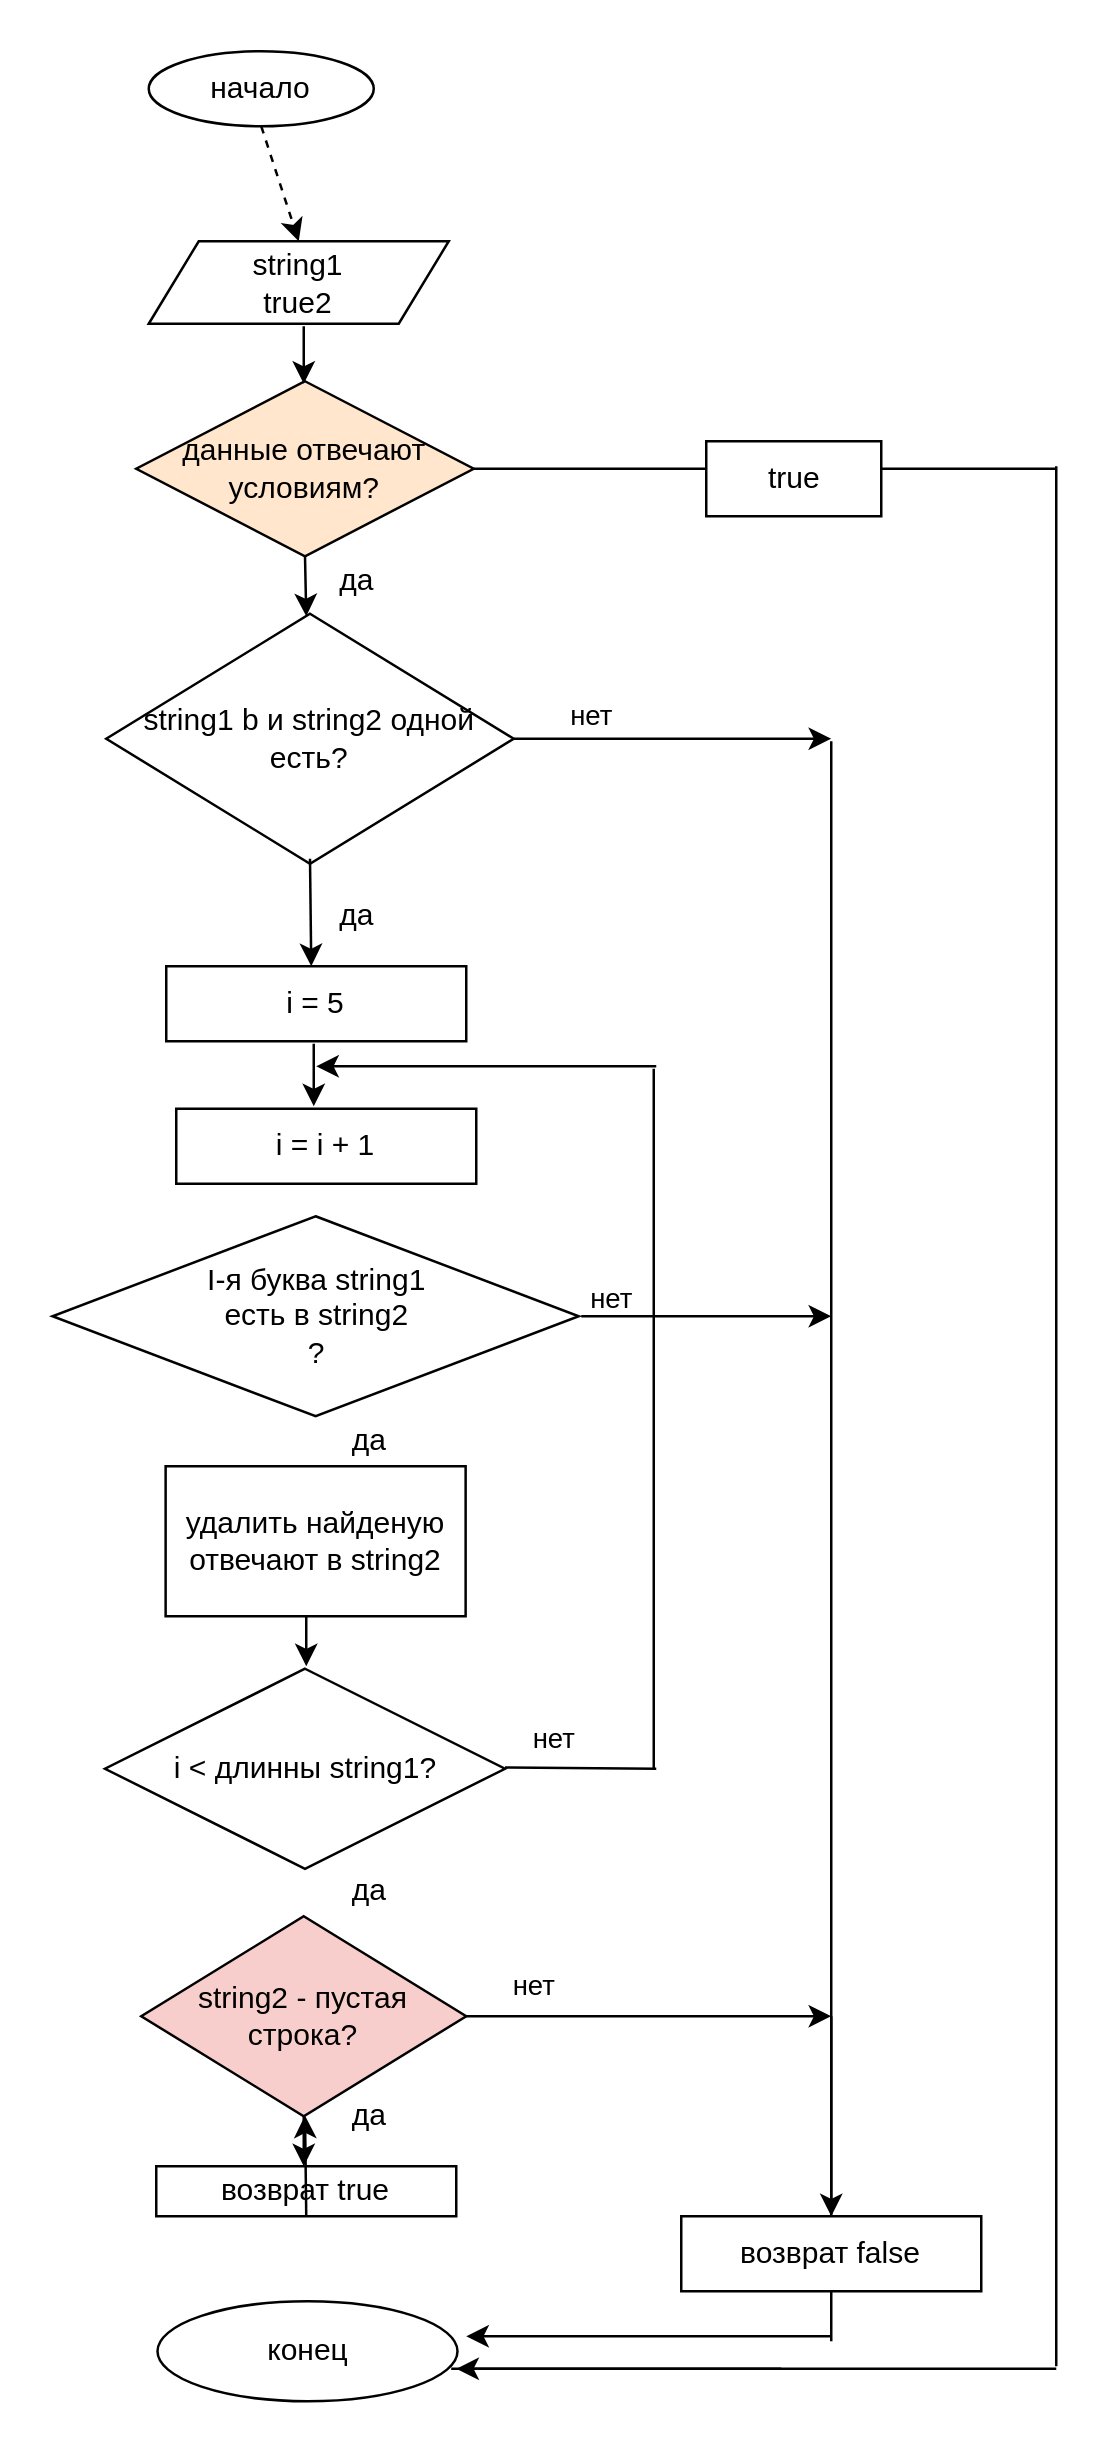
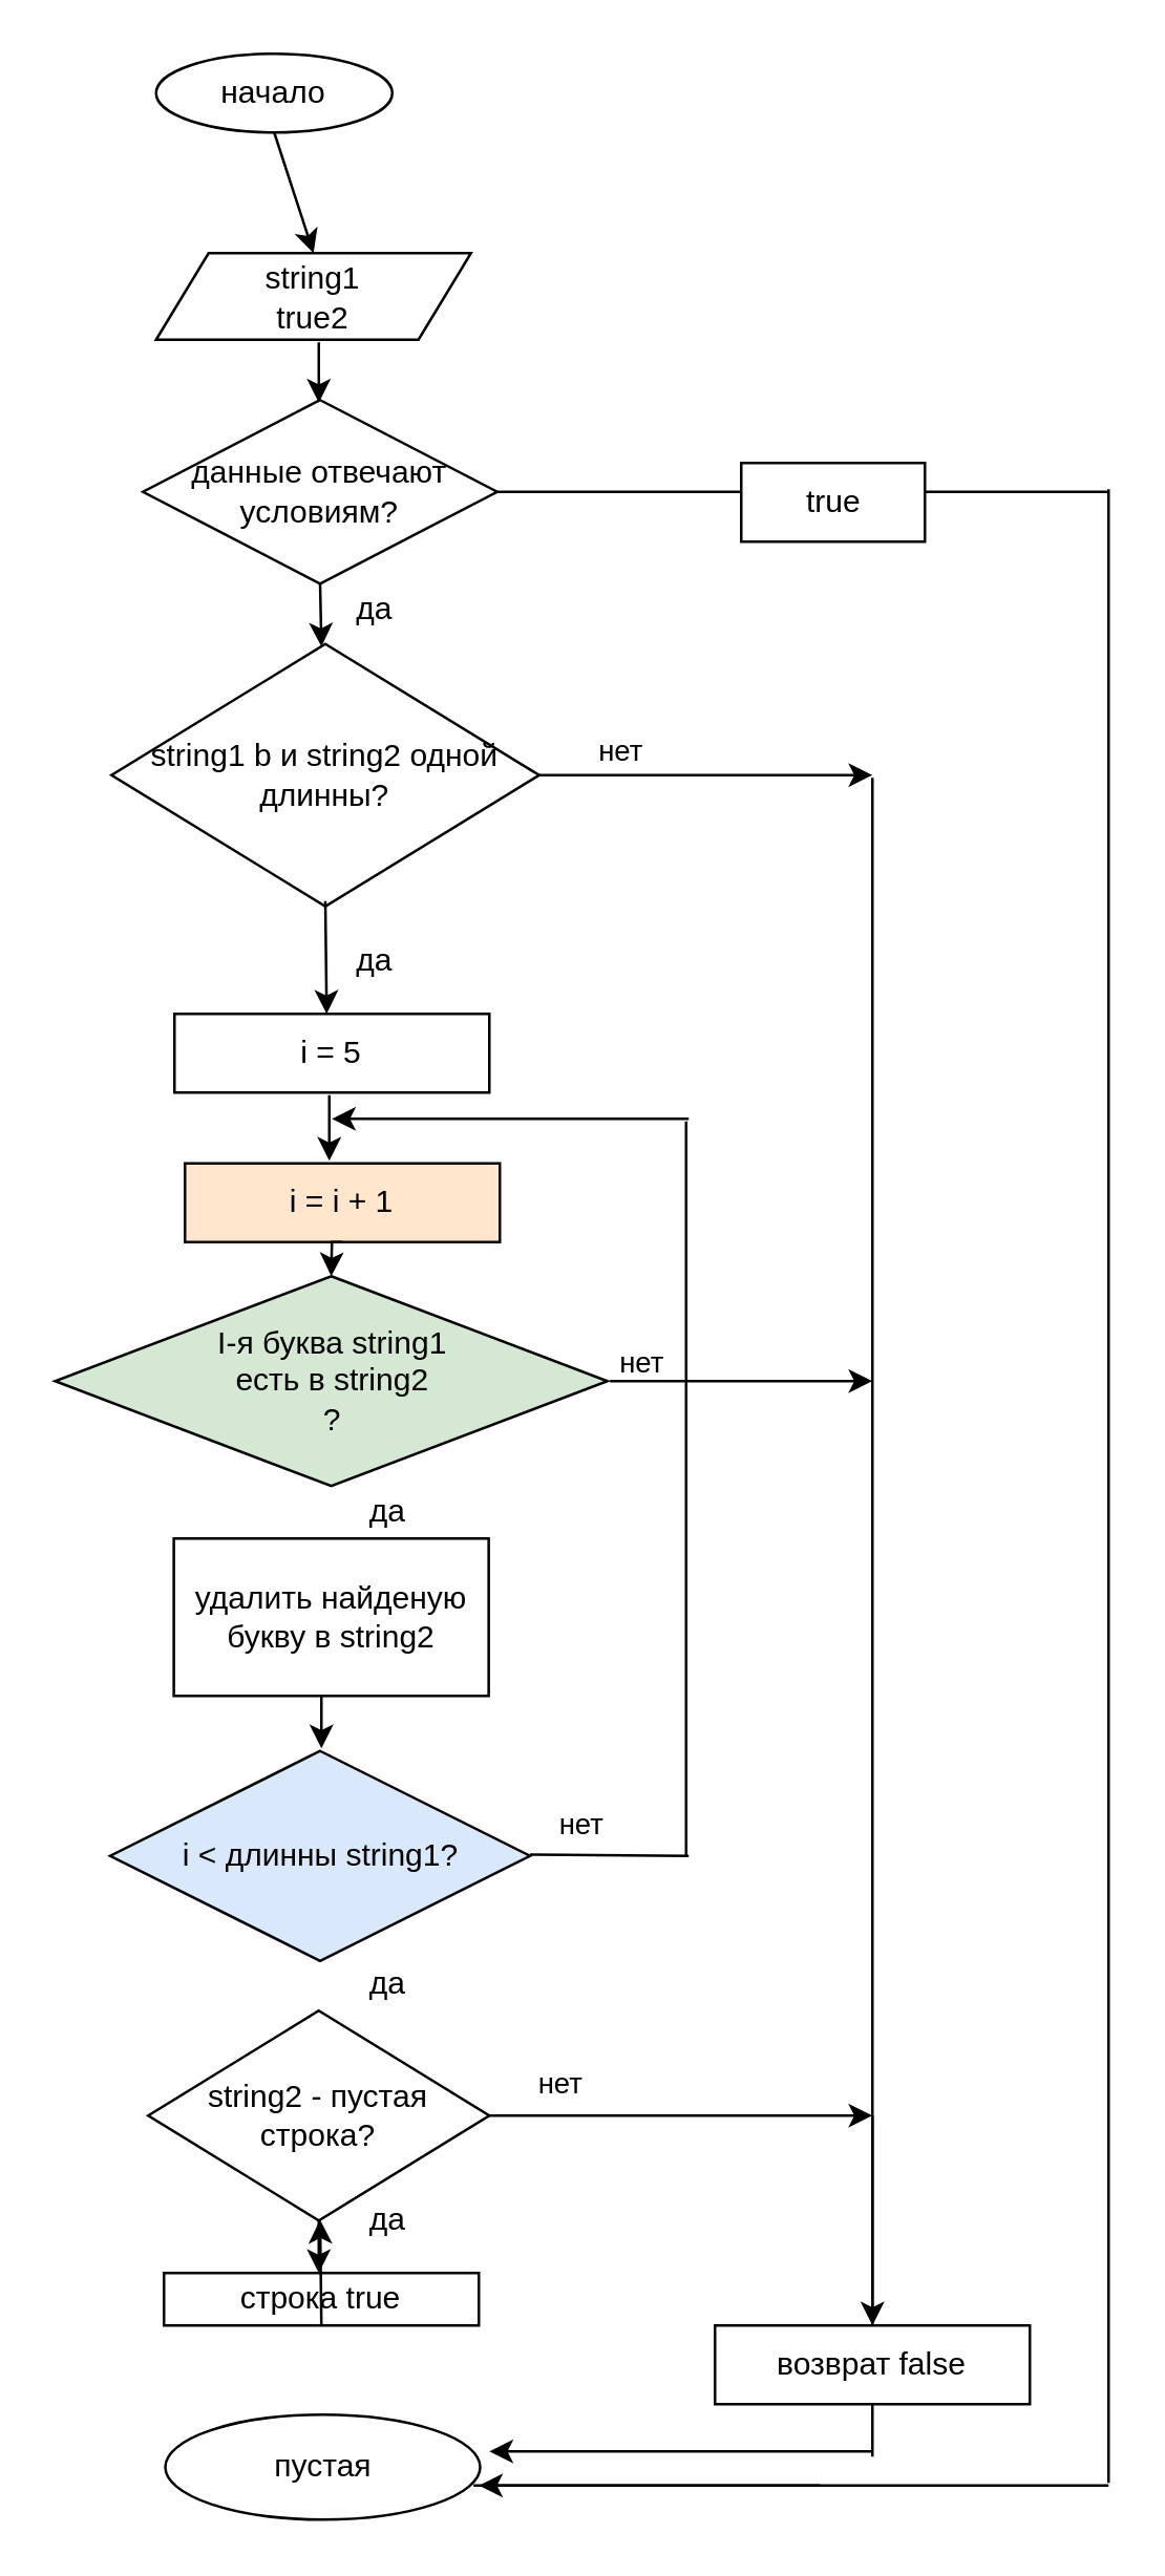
  <mxCell id="0" />
  <mxCell id="1" parent="0" />
  <mxCell id="2" value="&lt;div&gt;string1&lt;/div&gt;&lt;div&gt;true2&lt;br&gt;&lt;/div&gt;" style="shape=parallelogram;perimeter=parallelogramPerimeter;whiteSpace=wrap;html=1;fixedSize=1;" vertex="1" parent="1"><mxGeometry x="59" y="96" width="120" height="33" as="geometry" /></mxCell>
  <mxCell id="3" value="начало" style="ellipse;whiteSpace=wrap;html=1;" vertex="1" parent="1"><mxGeometry x="59" y="20" width="90" height="30" as="geometry" /></mxCell>
- <mxCell id="4" value="данные отвечают условиям?" style="rhombus;whiteSpace=wrap;html=1;fillColor=#ffe6cc;" vertex="1" parent="1"><mxGeometry x="54" y="152" width="135" height="70" as="geometry" /></mxCell>
+ <mxCell id="4" value="данные отвечают условиям?" style="rhombus;whiteSpace=wrap;html=1;" vertex="1" parent="1"><mxGeometry x="54" y="152" width="135" height="70" as="geometry" /></mxCell>
  <mxCell id="5" value="" style="endArrow=classic;html=1;rounded=0;exitX=0.5;exitY=1;exitDx=0;exitDy=0;" edge="1" parent="1" source="4"><mxGeometry width="50" height="50" relative="1" as="geometry"><mxPoint x="121.5" y="236" as="sourcePoint" /><mxPoint x="122" y="246" as="targetPoint" /></mxGeometry></mxCell>
- <mxCell id="6" value="string1 b и string2 одной есть?" style="rhombus;whiteSpace=wrap;html=1;" vertex="1" parent="1"><mxGeometry x="42" y="245" width="163" height="100" as="geometry" /></mxCell>
- <mxCell id="7" value="i &amp;lt; длинны string1?" style="rhombus;whiteSpace=wrap;html=1;" vertex="1" parent="1"><mxGeometry x="41.5" y="667" width="160" height="80" as="geometry" /></mxCell>
+ <mxCell id="6" value="string1 b и string2 одной длинны?" style="rhombus;whiteSpace=wrap;html=1;" vertex="1" parent="1"><mxGeometry x="42" y="245" width="163" height="100" as="geometry" /></mxCell>
+ <mxCell id="7" value="i &amp;lt; длинны string1?" style="rhombus;whiteSpace=wrap;html=1;fillColor=#dae8fc;" vertex="1" parent="1"><mxGeometry x="41.5" y="667" width="160" height="80" as="geometry" /></mxCell>
  <mxCell id="8" value="" style="endArrow=classic;html=1;rounded=0;" edge="1" parent="1"><mxGeometry width="50" height="50" relative="1" as="geometry"><mxPoint x="123.5" y="343" as="sourcePoint" /><mxPoint x="124" y="386" as="targetPoint" /></mxGeometry></mxCell>
- <mxCell id="9" value="&lt;div&gt;I-я буква string1&lt;/div&gt;&lt;div&gt;есть в string2&lt;br&gt;&lt;/div&gt;?" style="rhombus;whiteSpace=wrap;html=1;" vertex="1" parent="1"><mxGeometry x="20.5" y="486" width="210.5" height="80" as="geometry" /></mxCell>
- <mxCell id="10" value="удалить найденую отвечают в string2" style="rounded=0;whiteSpace=wrap;html=1;" vertex="1" parent="1"><mxGeometry x="65.75" y="586" width="120" height="60" as="geometry" /></mxCell>
+ <mxCell id="9" value="&lt;div&gt;I-я буква string1&lt;/div&gt;&lt;div&gt;есть в string2&lt;br&gt;&lt;/div&gt;?" style="rhombus;whiteSpace=wrap;html=1;fillColor=#d5e8d4;" vertex="1" parent="1"><mxGeometry x="20.5" y="486" width="210.5" height="80" as="geometry" /></mxCell>
+ <mxCell id="10" value="удалить найденую букву в string2" style="rounded=0;whiteSpace=wrap;html=1;" vertex="1" parent="1"><mxGeometry x="65.75" y="586" width="120" height="60" as="geometry" /></mxCell>
  <mxCell id="11" value="i = 5" style="rounded=0;whiteSpace=wrap;html=1;" vertex="1" parent="1"><mxGeometry x="66" y="386" width="120" height="30" as="geometry" /></mxCell>
- <mxCell id="12" value="i = i + 1" style="rounded=0;whiteSpace=wrap;html=1;" vertex="1" parent="1"><mxGeometry x="70" y="443" width="120" height="30" as="geometry" /></mxCell>
+ <mxCell id="12" value="i = i + 1" style="rounded=0;whiteSpace=wrap;html=1;fillColor=#ffe6cc;" vertex="1" parent="1"><mxGeometry x="70" y="443" width="120" height="30" as="geometry" /></mxCell>
  <mxCell id="13" value="" style="endArrow=classic;html=1;rounded=0;" edge="1" parent="1"><mxGeometry width="50" height="50" relative="1" as="geometry"><mxPoint x="125" y="417" as="sourcePoint" /><mxPoint x="125" y="442" as="targetPoint" /></mxGeometry></mxCell>
+ <mxCell id="14" value="" style="endArrow=classic;html=1;rounded=0;exitX=0.5;exitY=1;exitDx=0;exitDy=0;entryX=0.5;entryY=0;entryDx=0;entryDy=0;" edge="1" parent="1" source="12" target="9"><mxGeometry width="50" height="50" relative="1" as="geometry"><mxPoint x="-48" y="406" as="sourcePoint" /><mxPoint x="2" y="356" as="targetPoint" /><Array as="points"><mxPoint x="126" y="473" /></Array></mxGeometry></mxCell>
  <mxCell id="15" value="" style="endArrow=classic;html=1;rounded=0;" edge="1" parent="1"><mxGeometry width="50" height="50" relative="1" as="geometry"><mxPoint x="122" y="646" as="sourcePoint" /><mxPoint x="122" y="666" as="targetPoint" /></mxGeometry></mxCell>
  <mxCell id="16" value="" style="endArrow=none;html=1;rounded=0;" edge="1" parent="1"><mxGeometry width="50" height="50" relative="1" as="geometry"><mxPoint x="261" y="707" as="sourcePoint" /><mxPoint x="261" y="427" as="targetPoint" /></mxGeometry></mxCell>
  <mxCell id="17" value="" style="endArrow=none;html=1;rounded=0;" edge="1" parent="1"><mxGeometry width="50" height="50" relative="1" as="geometry"><mxPoint x="201.5" y="706.5" as="sourcePoint" /><mxPoint x="262" y="707" as="targetPoint" /></mxGeometry></mxCell>
  <mxCell id="18" value="" style="endArrow=classic;html=1;rounded=0;entryX=0.933;entryY=0;entryDx=0;entryDy=0;entryPerimeter=0;" edge="1" parent="1"><mxGeometry width="50" height="50" relative="1" as="geometry"><mxPoint x="262" y="426" as="sourcePoint" /><mxPoint x="125.97" y="426" as="targetPoint" /></mxGeometry></mxCell>
- <mxCell id="19" value="&lt;div&gt;string2 - пустая&lt;/div&gt;&lt;div&gt;строка?&lt;br&gt;&lt;/div&gt;" style="rhombus;whiteSpace=wrap;html=1;fillColor=#f8cecc;" vertex="1" parent="1"><mxGeometry x="56" y="766" width="130" height="80" as="geometry" /></mxCell>
+ <mxCell id="19" value="&lt;div&gt;string2 - пустая&lt;/div&gt;&lt;div&gt;строка?&lt;br&gt;&lt;/div&gt;" style="rhombus;whiteSpace=wrap;html=1;" vertex="1" parent="1"><mxGeometry x="56" y="766" width="130" height="80" as="geometry" /></mxCell>
  <mxCell id="20" value="" style="endArrow=classic;html=1;rounded=0;exitX=1;exitY=0.5;exitDx=0;exitDy=0;" edge="1" parent="1" source="19"><mxGeometry width="50" height="50" relative="1" as="geometry"><mxPoint x="192" y="806" as="sourcePoint" /><mxPoint x="332" y="806" as="targetPoint" /></mxGeometry></mxCell>
  <mxCell id="21" value="" style="endArrow=none;html=1;rounded=0;exitX=1;exitY=0.5;exitDx=0;exitDy=0;" edge="1" parent="1"><mxGeometry width="50" height="50" relative="1" as="geometry"><mxPoint x="189" y="187" as="sourcePoint" /><mxPoint x="422" y="187" as="targetPoint" /></mxGeometry></mxCell>
  <mxCell id="22" value="" style="endArrow=none;html=1;rounded=0;" edge="1" parent="1"><mxGeometry width="50" height="50" relative="1" as="geometry"><mxPoint x="332" y="936" as="sourcePoint" /><mxPoint x="332" y="296" as="targetPoint" /></mxGeometry></mxCell>
  <mxCell id="23" value="" style="endArrow=classic;html=1;rounded=0;" edge="1" parent="1"><mxGeometry width="50" height="50" relative="1" as="geometry"><mxPoint x="232" y="526" as="sourcePoint" /><mxPoint x="332" y="526" as="targetPoint" /></mxGeometry></mxCell>
  <mxCell id="24" value="" style="endArrow=classic;html=1;rounded=0;exitX=1;exitY=0.5;exitDx=0;exitDy=0;" edge="1" parent="1" source="6"><mxGeometry width="50" height="50" relative="1" as="geometry"><mxPoint x="242" y="316" as="sourcePoint" /><mxPoint x="332" y="295" as="targetPoint" /></mxGeometry></mxCell>
  <mxCell id="25" value="нет" style="edgeLabel;html=1;align=center;verticalAlign=middle;resizable=0;points=[];" vertex="1" connectable="0" parent="24"><mxGeometry x="-0.528" y="-3" relative="1" as="geometry"><mxPoint y="-13" as="offset" /></mxGeometry></mxCell>
  <mxCell id="26" value="нет" style="edgeLabel;html=1;align=center;verticalAlign=middle;resizable=0;points=[];" vertex="1" connectable="0" parent="1"><mxGeometry x="282" y="401" as="geometry"><mxPoint x="-39" y="117" as="offset" /></mxGeometry></mxCell>
  <mxCell id="27" value="нет" style="edgeLabel;html=1;align=center;verticalAlign=middle;resizable=0;points=[];" vertex="1" connectable="0" parent="1"><mxGeometry x="242" y="406" as="geometry"><mxPoint x="-22" y="288" as="offset" /></mxGeometry></mxCell>
  <mxCell id="28" value="нет" style="edgeLabel;html=1;align=center;verticalAlign=middle;resizable=0;points=[];" vertex="1" connectable="0" parent="1"><mxGeometry x="186" y="506" as="geometry"><mxPoint x="26" y="287" as="offset" /></mxGeometry></mxCell>
- <mxCell id="29" value="возврат true" style="rounded=0;whiteSpace=wrap;html=1;" vertex="1" parent="1"><mxGeometry x="62" y="866" width="120" height="20" as="geometry" /></mxCell>
+ <mxCell id="29" value="строка true" style="rounded=0;whiteSpace=wrap;html=1;" vertex="1" parent="1"><mxGeometry x="62" y="866" width="120" height="20" as="geometry" /></mxCell>
  <mxCell id="30" value="возврат false" style="rounded=0;whiteSpace=wrap;html=1;" vertex="1" parent="1"><mxGeometry x="272" y="886" width="120" height="30" as="geometry" /></mxCell>
- <mxCell id="31" value="конец" style="ellipse;whiteSpace=wrap;html=1;" vertex="1" parent="1"><mxGeometry x="62.5" y="920" width="120" height="40" as="geometry" /></mxCell>
+ <mxCell id="31" value="пустая" style="ellipse;whiteSpace=wrap;html=1;" vertex="1" parent="1"><mxGeometry x="62.5" y="920" width="120" height="40" as="geometry" /></mxCell>
  <mxCell id="32" value="" style="endArrow=classic;html=1;rounded=0;exitX=0.5;exitY=1;exitDx=0;exitDy=0;" edge="1" parent="1" source="29" target="19"><mxGeometry width="50" height="50" relative="1" as="geometry"><mxPoint x="122" y="892" as="sourcePoint" /><mxPoint x="198" y="872" as="targetPoint" /></mxGeometry></mxCell>
  <mxCell id="33" value="" style="endArrow=classic;html=1;rounded=0;exitX=0.5;exitY=1;exitDx=0;exitDy=0;" edge="1" parent="1" source="19"><mxGeometry width="50" height="50" relative="1" as="geometry"><mxPoint x="142" y="926" as="sourcePoint" /><mxPoint x="121" y="866" as="targetPoint" /></mxGeometry></mxCell>
  <mxCell id="34" value="" style="endArrow=classic;html=1;rounded=0;entryX=1.029;entryY=0.35;entryDx=0;entryDy=0;entryPerimeter=0;" edge="1" parent="1" target="31"><mxGeometry width="50" height="50" relative="1" as="geometry"><mxPoint x="332" y="934" as="sourcePoint" /><mxPoint x="192" y="876" as="targetPoint" /></mxGeometry></mxCell>
  <mxCell id="35" value="" style="endArrow=classic;html=1;rounded=0;entryX=0.5;entryY=0;entryDx=0;entryDy=0;" edge="1" parent="1" target="30"><mxGeometry width="50" height="50" relative="1" as="geometry"><mxPoint x="332" y="806" as="sourcePoint" /><mxPoint x="212" y="856" as="targetPoint" /></mxGeometry></mxCell>
  <mxCell id="36" value="" style="endArrow=none;html=1;rounded=0;" edge="1" parent="1"><mxGeometry width="50" height="50" relative="1" as="geometry"><mxPoint x="422" y="946" as="sourcePoint" /><mxPoint x="422" y="186" as="targetPoint" /></mxGeometry></mxCell>
  <mxCell id="37" value="" style="endArrow=none;html=1;rounded=0;exitX=0.979;exitY=0.7;exitDx=0;exitDy=0;exitPerimeter=0;" edge="1" parent="1"><mxGeometry width="50" height="50" relative="1" as="geometry"><mxPoint x="179.98" y="947" as="sourcePoint" /><mxPoint x="422" y="947" as="targetPoint" /></mxGeometry></mxCell>
  <mxCell id="38" value="" style="endArrow=classic;html=1;rounded=0;" edge="1" parent="1"><mxGeometry width="50" height="50" relative="1" as="geometry"><mxPoint x="312" y="947" as="sourcePoint" /><mxPoint x="182" y="947" as="targetPoint" /></mxGeometry></mxCell>
  <mxCell id="39" value="" style="rounded=0;whiteSpace=wrap;html=1;" vertex="1" parent="1"><mxGeometry x="282" y="176" width="70" height="30" as="geometry" /></mxCell>
  <mxCell id="40" value="true" style="text;html=1;align=center;verticalAlign=middle;resizable=0;points=[];autosize=1;strokeColor=none;fillColor=none;" vertex="1" parent="1"><mxGeometry x="297" y="181" width="40" height="20" as="geometry" /></mxCell>
- <mxCell id="41" value="" style="endArrow=classic;html=1;rounded=0;exitX=0.5;exitY=1;exitDx=0;exitDy=0;entryX=0.5;entryY=0;entryDx=0;entryDy=0;dashed=1;" edge="1" parent="1" source="3" target="2"><mxGeometry width="50" height="50" relative="1" as="geometry"><mxPoint x="112" y="166" as="sourcePoint" /><mxPoint x="162" y="116" as="targetPoint" /></mxGeometry></mxCell>
+ <mxCell id="41" value="" style="endArrow=classic;html=1;rounded=0;exitX=0.5;exitY=1;exitDx=0;exitDy=0;entryX=0.5;entryY=0;entryDx=0;entryDy=0;" edge="1" parent="1" source="3" target="2"><mxGeometry width="50" height="50" relative="1" as="geometry"><mxPoint x="112" y="166" as="sourcePoint" /><mxPoint x="162" y="116" as="targetPoint" /></mxGeometry></mxCell>
  <mxCell id="42" value="" style="endArrow=classic;html=1;rounded=0;" edge="1" parent="1"><mxGeometry width="50" height="50" relative="1" as="geometry"><mxPoint x="121" y="130" as="sourcePoint" /><mxPoint x="121" y="153" as="targetPoint" /></mxGeometry></mxCell>
  <mxCell id="43" value="да" style="text;html=1;align=center;verticalAlign=middle;resizable=0;points=[];autosize=1;strokeColor=none;fillColor=none;" vertex="1" parent="1"><mxGeometry x="132" y="566" width="30" height="20" as="geometry" /></mxCell>
  <mxCell id="44" value="да" style="text;html=1;align=center;verticalAlign=middle;resizable=0;points=[];autosize=1;strokeColor=none;fillColor=none;" vertex="1" parent="1"><mxGeometry x="132" y="746" width="30" height="20" as="geometry" /></mxCell>
  <mxCell id="45" value="да" style="text;html=1;align=center;verticalAlign=middle;resizable=0;points=[];autosize=1;strokeColor=none;fillColor=none;" vertex="1" parent="1"><mxGeometry x="127" y="356" width="30" height="20" as="geometry" /></mxCell>
  <mxCell id="46" value="да" style="text;html=1;align=center;verticalAlign=middle;resizable=0;points=[];autosize=1;strokeColor=none;fillColor=none;" vertex="1" parent="1"><mxGeometry x="127" y="222" width="30" height="20" as="geometry" /></mxCell>
  <mxCell id="47" value="да" style="text;html=1;align=center;verticalAlign=middle;resizable=0;points=[];autosize=1;strokeColor=none;fillColor=none;" vertex="1" parent="1"><mxGeometry x="132" y="836" width="30" height="20" as="geometry" /></mxCell>
